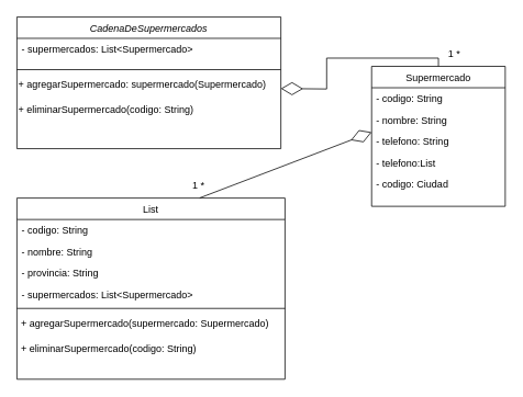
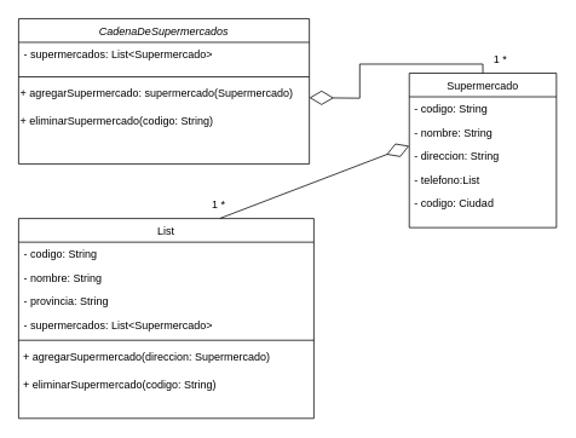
  <mxCell id="0" />
  <mxCell id="1" parent="0" />
  <mxCell id="2" value="CadenaDeSupermercados" style="swimlane;fontStyle=2;align=center;verticalAlign=top;childLayout=stackLayout;horizontal=1;startSize=26;horizontalStack=0;resizeParent=1;resizeLast=0;collapsible=1;marginBottom=0;rounded=0;shadow=0;strokeWidth=1;" parent="1" vertex="1"><mxGeometry x="20" y="20" width="320" height="160" as="geometry"><mxRectangle x="230" y="140" width="160" height="26" as="alternateBounds" /></mxGeometry></mxCell>
  <mxCell id="3" value="- supermercados: List&lt;Supermercado&gt;" style="text;align=left;verticalAlign=top;spacingLeft=4;spacingRight=4;overflow=hidden;rotatable=0;points=[[0,0.5],[1,0.5]];portConstraint=eastwest;" parent="2" vertex="1"><mxGeometry y="26" width="320" height="34" as="geometry" /></mxCell>
  <mxCell id="4" value="" style="line;html=1;strokeWidth=1;align=left;verticalAlign=middle;spacingTop=-1;spacingLeft=3;spacingRight=3;rotatable=0;labelPosition=right;points=[];portConstraint=eastwest;" parent="2" vertex="1"><mxGeometry y="60" width="320" height="8" as="geometry" /></mxCell>
  <mxCell id="5" value="+ agregarSupermercado: supermercado(Supermercado)" style="text;html=1;align=left;verticalAlign=middle;resizable=0;points=[];autosize=1;strokeColor=none;fillColor=none;" parent="2" vertex="1"><mxGeometry y="68" width="320" height="30" as="geometry" /></mxCell>
  <mxCell id="6" value="+ eliminarSupermercado(codigo: String)" style="text;html=1;align=left;verticalAlign=middle;resizable=0;points=[];autosize=1;strokeColor=none;fillColor=none;" parent="2" vertex="1"><mxGeometry y="98" width="320" height="30" as="geometry" /></mxCell>
  <mxCell id="7" value="List" style="swimlane;fontStyle=0;align=center;verticalAlign=top;childLayout=stackLayout;horizontal=1;startSize=26;horizontalStack=0;resizeParent=1;resizeLast=0;collapsible=1;marginBottom=0;rounded=0;shadow=0;strokeWidth=1;" parent="1" vertex="1"><mxGeometry x="20" y="240" width="325" height="220" as="geometry"><mxRectangle x="130" y="380" width="160" height="26" as="alternateBounds" /></mxGeometry></mxCell>
  <mxCell id="8" value="- codigo: String" style="text;align=left;verticalAlign=top;spacingLeft=4;spacingRight=4;overflow=hidden;rotatable=0;points=[[0,0.5],[1,0.5]];portConstraint=eastwest;" parent="7" vertex="1"><mxGeometry y="26" width="325" height="26" as="geometry" /></mxCell>
  <mxCell id="9" value="- nombre: String" style="text;align=left;verticalAlign=top;spacingLeft=4;spacingRight=4;overflow=hidden;rotatable=0;points=[[0,0.5],[1,0.5]];portConstraint=eastwest;rounded=0;shadow=0;html=0;" parent="7" vertex="1"><mxGeometry y="52" width="325" height="26" as="geometry" /></mxCell>
  <mxCell id="10" value="- provincia: String" style="text;align=left;verticalAlign=top;spacingLeft=4;spacingRight=4;overflow=hidden;rotatable=0;points=[[0,0.5],[1,0.5]];portConstraint=eastwest;fontStyle=0" parent="7" vertex="1"><mxGeometry y="78" width="325" height="26" as="geometry" /></mxCell>
  <mxCell id="11" value="- supermercados: List&lt;Supermercado&gt;" style="text;align=left;verticalAlign=top;spacingLeft=4;spacingRight=4;overflow=hidden;rotatable=0;points=[[0,0.5],[1,0.5]];portConstraint=eastwest;" parent="7" vertex="1"><mxGeometry y="104" width="325" height="26" as="geometry" /></mxCell>
  <mxCell id="12" value="" style="line;html=1;strokeWidth=1;align=left;verticalAlign=middle;spacingTop=-1;spacingLeft=3;spacingRight=3;rotatable=0;labelPosition=right;points=[];portConstraint=eastwest;" parent="7" vertex="1"><mxGeometry y="130" width="325" height="8" as="geometry" /></mxCell>
- <mxCell id="13" value="&amp;nbsp;+ agregarSupermercado(supermercado: Supermercado)" style="text;html=1;align=left;verticalAlign=middle;resizable=0;points=[];autosize=1;strokeColor=none;fillColor=none;" parent="7" vertex="1"><mxGeometry y="138" width="325" height="30" as="geometry" /></mxCell>
+ <mxCell id="13" value="&amp;nbsp;+ agregarSupermercado(direccion: Supermercado)" style="text;html=1;align=left;verticalAlign=middle;resizable=0;points=[];autosize=1;strokeColor=none;fillColor=none;" parent="7" vertex="1"><mxGeometry y="138" width="325" height="30" as="geometry" /></mxCell>
  <mxCell id="14" value="&amp;nbsp;+ eliminarSupermercado(codigo: String)" style="text;html=1;align=left;verticalAlign=middle;resizable=0;points=[];autosize=1;strokeColor=none;fillColor=none;" parent="7" vertex="1"><mxGeometry y="168" width="325" height="30" as="geometry" /></mxCell>
  <mxCell id="15" value="Supermercado" style="swimlane;fontStyle=0;align=center;verticalAlign=top;childLayout=stackLayout;horizontal=1;startSize=26;horizontalStack=0;resizeParent=1;resizeLast=0;collapsible=1;marginBottom=0;rounded=0;shadow=0;strokeWidth=1;" parent="1" vertex="1"><mxGeometry x="450" y="80" width="162" height="170" as="geometry"><mxRectangle x="550" y="140" width="160" height="26" as="alternateBounds" /></mxGeometry></mxCell>
  <mxCell id="16" value="- codigo: String" style="text;align=left;verticalAlign=top;spacingLeft=4;spacingRight=4;overflow=hidden;rotatable=0;points=[[0,0.5],[1,0.5]];portConstraint=eastwest;rounded=0;shadow=0;html=0;" parent="15" vertex="1"><mxGeometry y="26" width="162" height="26" as="geometry" /></mxCell>
  <mxCell id="17" value="- nombre: String" style="text;align=left;verticalAlign=top;spacingLeft=4;spacingRight=4;overflow=hidden;rotatable=0;points=[[0,0.5],[1,0.5]];portConstraint=eastwest;rounded=0;shadow=0;html=0;" parent="15" vertex="1"><mxGeometry y="52" width="162" height="26" as="geometry" /></mxCell>
- <mxCell id="18" value="- telefono: String" style="text;align=left;verticalAlign=top;spacingLeft=4;spacingRight=4;overflow=hidden;rotatable=0;points=[[0,0.5],[1,0.5]];portConstraint=eastwest;rounded=0;shadow=0;html=0;" parent="15" vertex="1"><mxGeometry y="78" width="162" height="26" as="geometry" /></mxCell>
+ <mxCell id="18" value="- direccion: String" style="text;align=left;verticalAlign=top;spacingLeft=4;spacingRight=4;overflow=hidden;rotatable=0;points=[[0,0.5],[1,0.5]];portConstraint=eastwest;rounded=0;shadow=0;html=0;" parent="15" vertex="1"><mxGeometry y="78" width="162" height="26" as="geometry" /></mxCell>
  <mxCell id="19" value="- telefono:List" style="text;align=left;verticalAlign=top;spacingLeft=4;spacingRight=4;overflow=hidden;rotatable=0;points=[[0,0.5],[1,0.5]];portConstraint=eastwest;rounded=0;shadow=0;html=0;" parent="15" vertex="1"><mxGeometry y="104" width="162" height="26" as="geometry" /></mxCell>
  <mxCell id="20" value="- codigo: Ciudad" style="text;align=left;verticalAlign=top;spacingLeft=4;spacingRight=4;overflow=hidden;rotatable=0;points=[[0,0.5],[1,0.5]];portConstraint=eastwest;" parent="15" vertex="1"><mxGeometry y="130" width="162" height="26" as="geometry" /></mxCell>
  <mxCell id="21" value="" style="endArrow=diamondThin;endFill=0;endSize=24;html=1;rounded=0;exitX=0.682;exitY=-0.001;exitDx=0;exitDy=0;exitPerimeter=0;" edge="1" parent="1" source="7"><mxGeometry width="160" relative="1" as="geometry"><mxPoint x="390" y="300" as="sourcePoint" /><mxPoint x="450" y="160" as="targetPoint" /></mxGeometry></mxCell>
  <mxCell id="22" value="1 *" style="text;html=1;align=center;verticalAlign=middle;resizable=0;points=[];autosize=1;strokeColor=none;fillColor=none;" vertex="1" parent="1"><mxGeometry x="220" y="210" width="40" height="30" as="geometry" /></mxCell>
  <mxCell id="23" value="" style="endArrow=diamondThin;endFill=0;endSize=24;html=1;rounded=0;exitX=0.5;exitY=0;exitDx=0;exitDy=0;edgeStyle=orthogonalEdgeStyle;" edge="1" parent="1" source="15"><mxGeometry width="160" relative="1" as="geometry"><mxPoint x="410" y="240" as="sourcePoint" /><mxPoint x="340" y="107" as="targetPoint" /></mxGeometry></mxCell>
  <mxCell id="24" value="1 *" style="text;html=1;align=center;verticalAlign=middle;resizable=0;points=[];autosize=1;strokeColor=none;fillColor=none;" vertex="1" parent="1"><mxGeometry x="530" y="50" width="40" height="30" as="geometry" /></mxCell>
